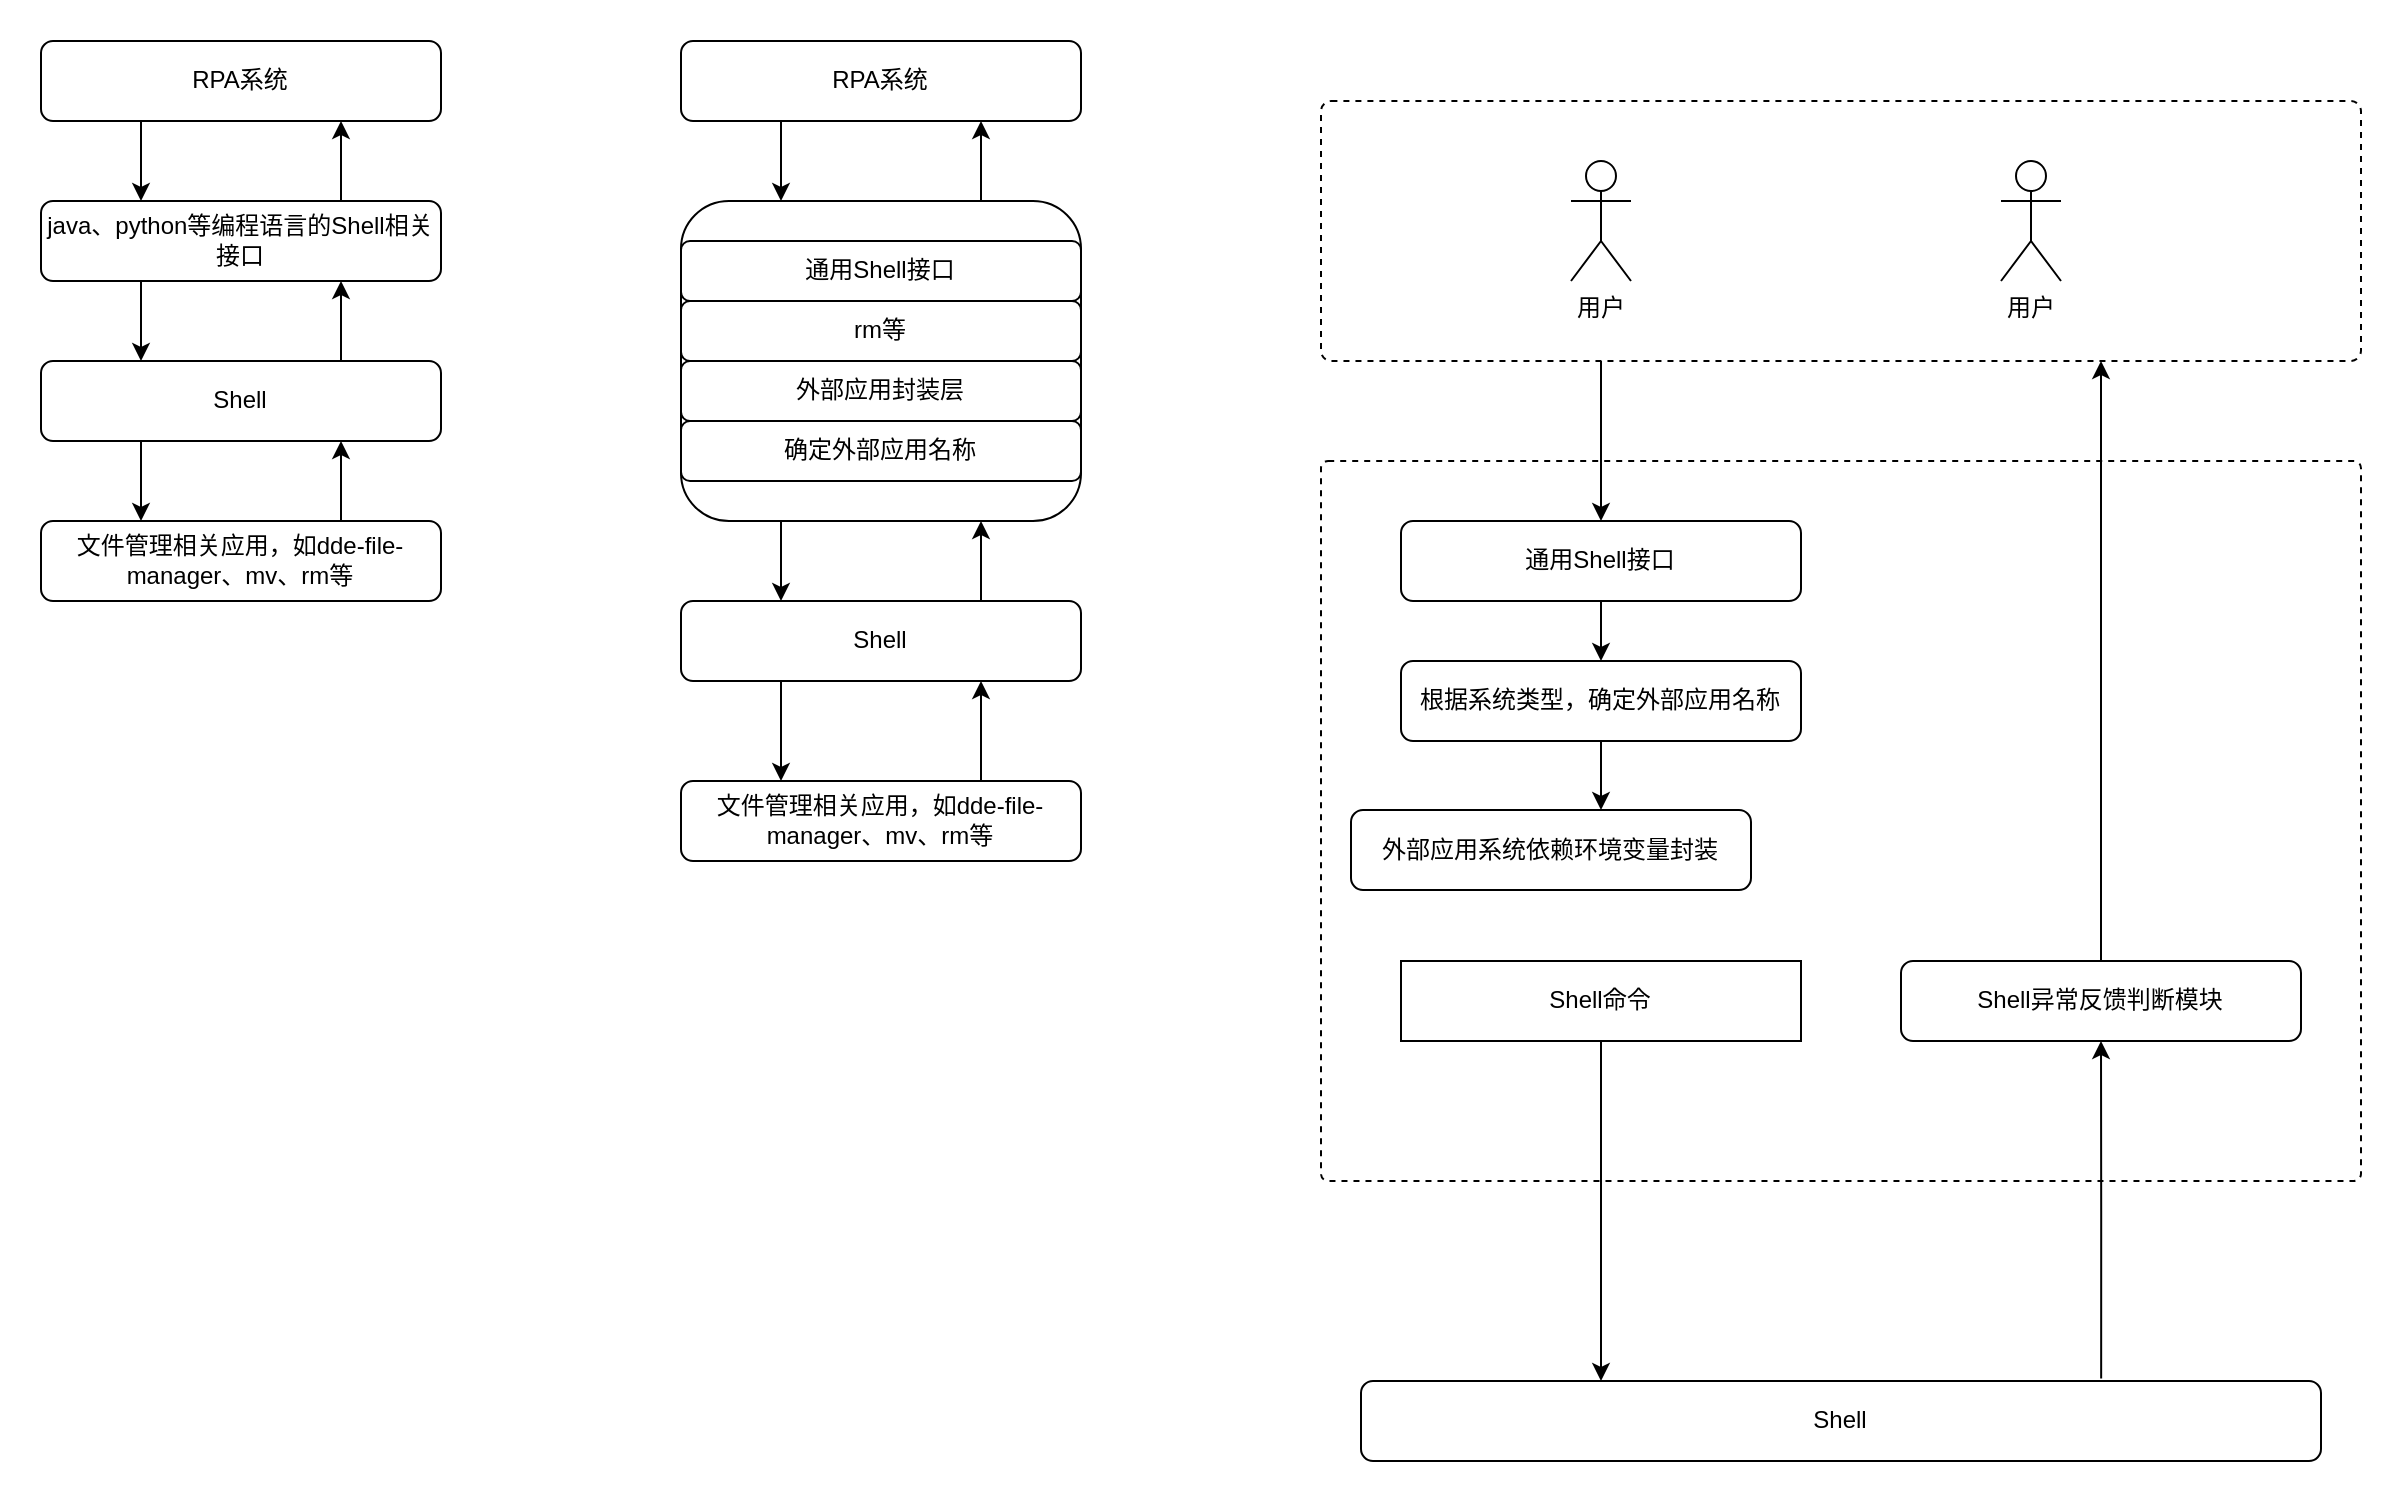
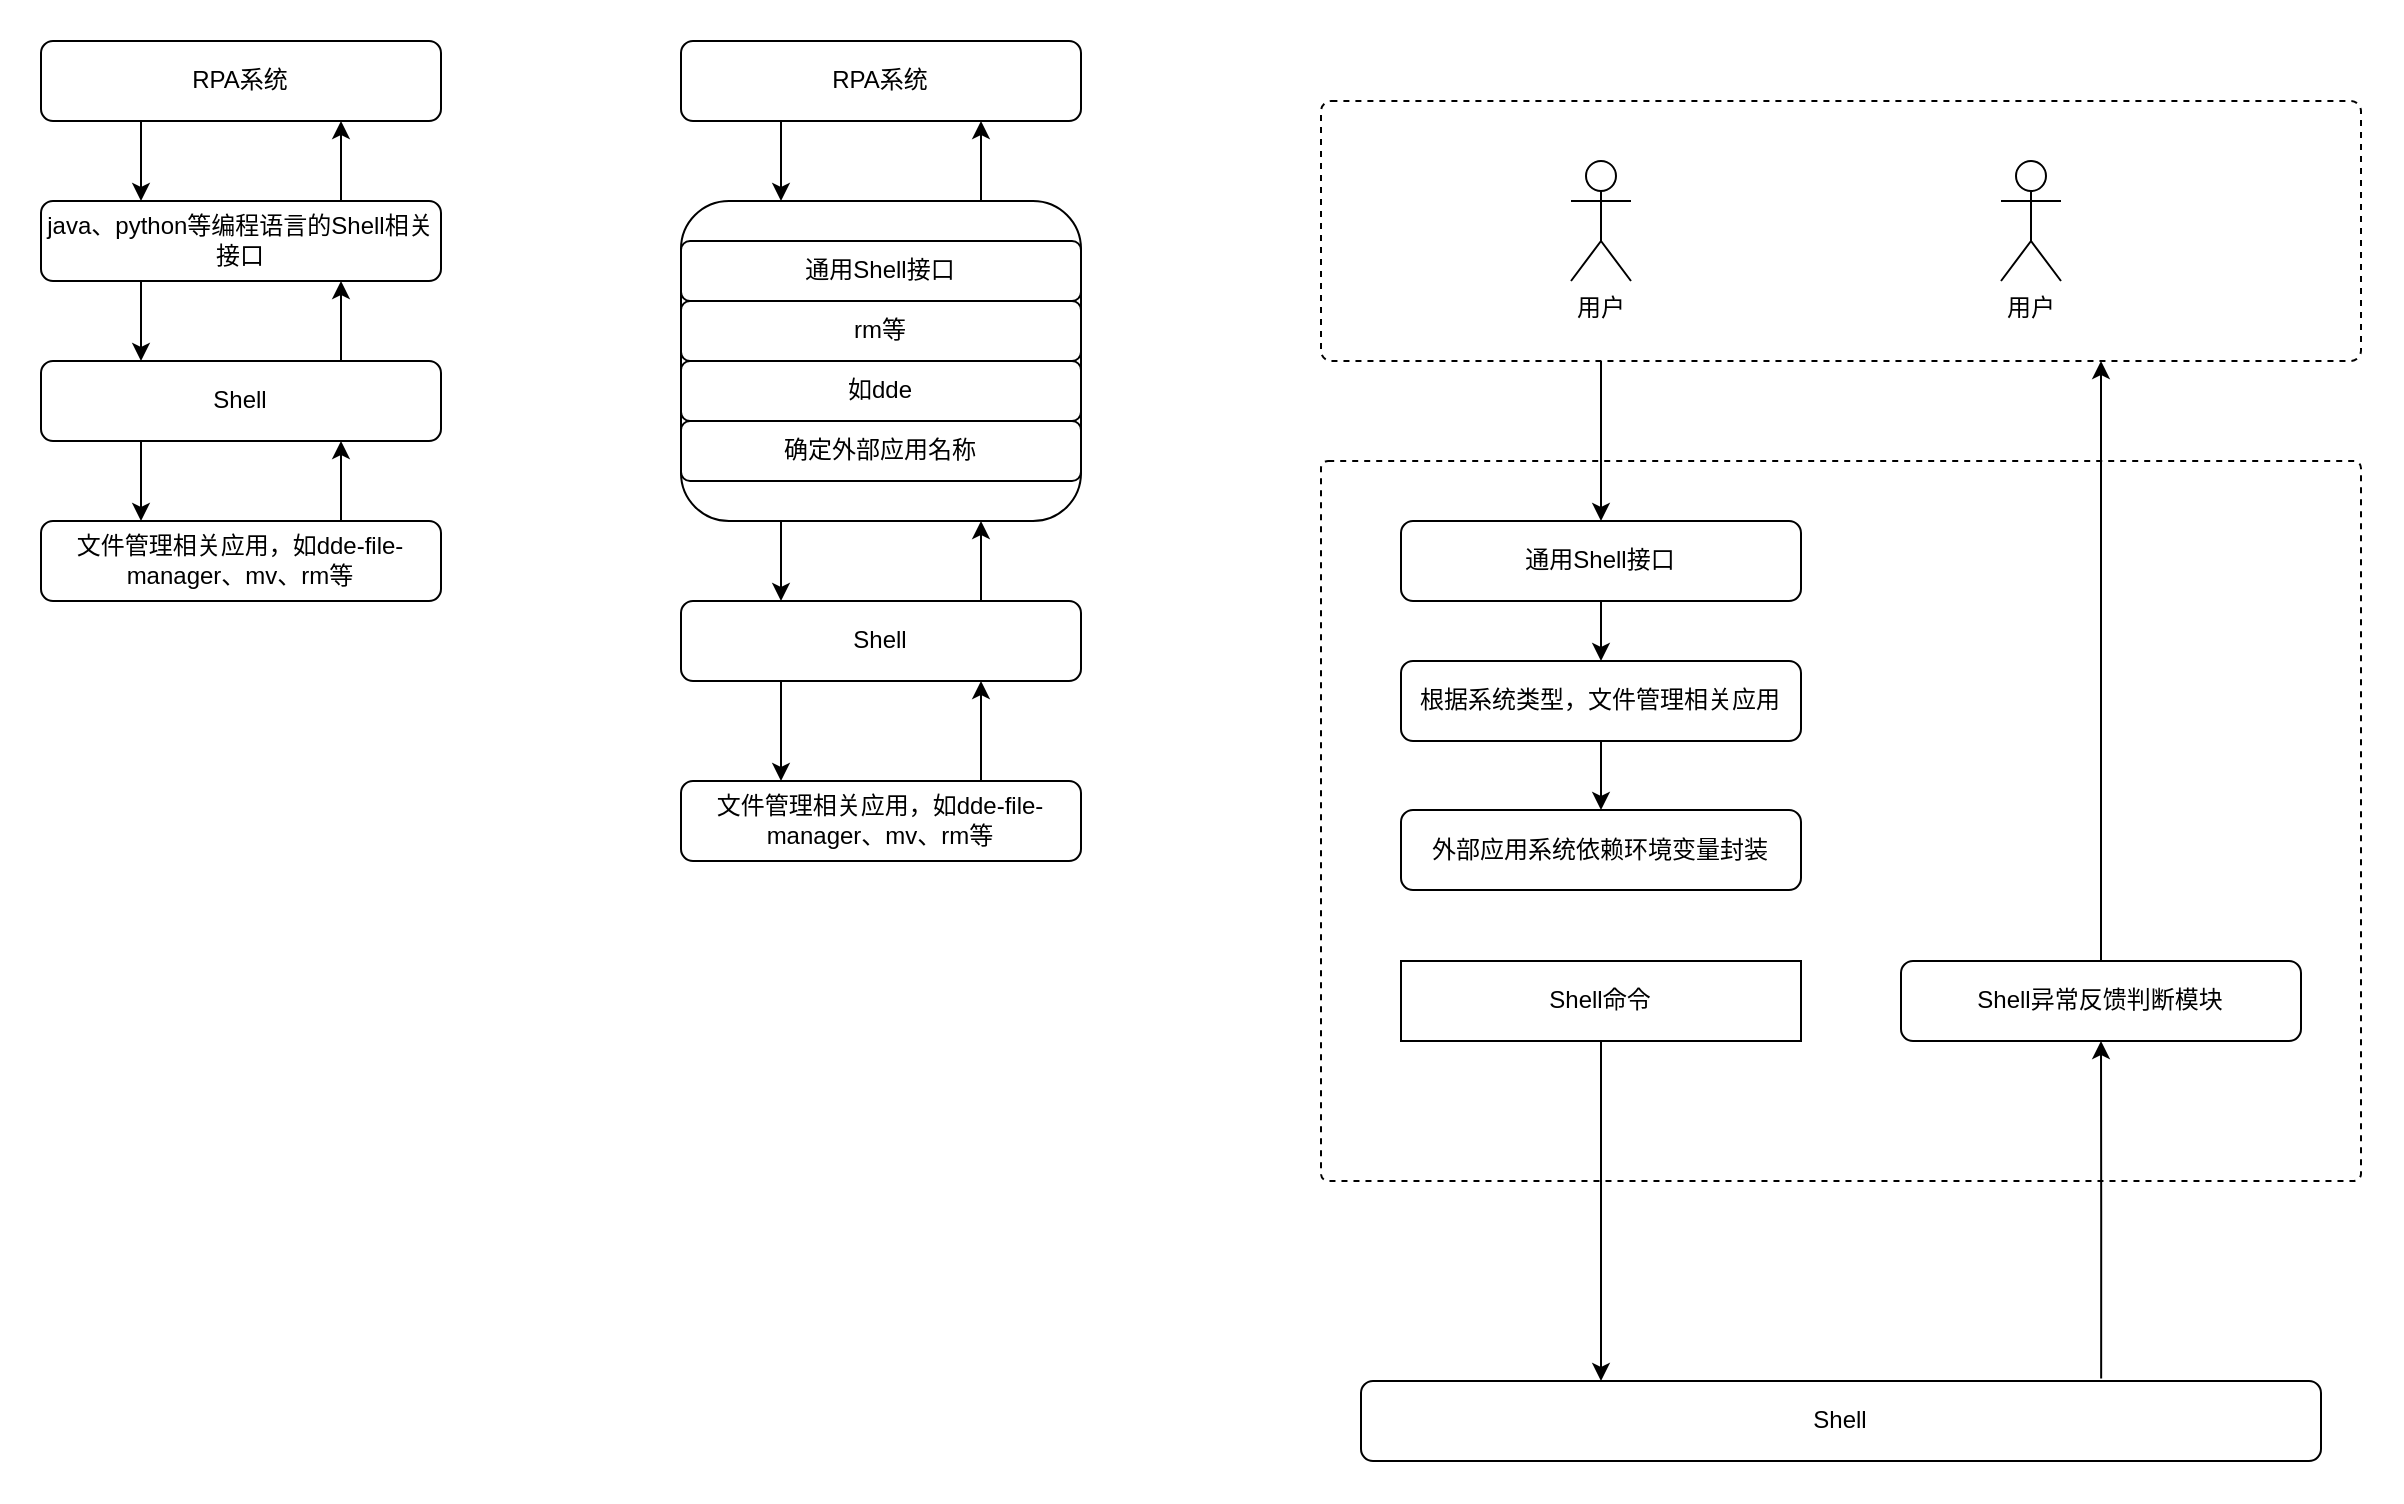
  <mxCell id="0" />
  <mxCell id="1" parent="0" />
  <mxCell id="2" value="" style="rounded=1;whiteSpace=wrap;html=1;dashed=1;arcSize=1;" vertex="1" parent="1"><mxGeometry x="660" y="230" width="520" height="360" as="geometry" /></mxCell>
  <mxCell id="3" style="edgeStyle=orthogonalEdgeStyle;rounded=0;orthogonalLoop=1;jettySize=auto;html=1;entryX=0.5;entryY=0;entryDx=0;entryDy=0;" edge="1" parent="1" source="4" target="30"><mxGeometry relative="1" as="geometry"><Array as="points"><mxPoint x="800" y="200" /><mxPoint x="800" y="200" /></Array></mxGeometry></mxCell>
  <mxCell id="4" value="" style="rounded=1;whiteSpace=wrap;html=1;dashed=1;arcSize=4;" vertex="1" parent="1"><mxGeometry x="660" y="50" width="520" height="130" as="geometry" /></mxCell>
  <mxCell id="5" style="edgeStyle=orthogonalEdgeStyle;rounded=0;orthogonalLoop=1;jettySize=auto;html=1;entryX=0.25;entryY=0;entryDx=0;entryDy=0;" edge="1" parent="1" source="6" target="9"><mxGeometry relative="1" as="geometry"><Array as="points"><mxPoint x="70" y="70" /><mxPoint x="70" y="70" /></Array></mxGeometry></mxCell>
  <mxCell id="6" value="RPA系统" style="rounded=1;whiteSpace=wrap;html=1;" vertex="1" parent="1"><mxGeometry x="20" y="20" width="200" height="40" as="geometry" /></mxCell>
  <mxCell id="7" style="edgeStyle=orthogonalEdgeStyle;rounded=0;orthogonalLoop=1;jettySize=auto;html=1;entryX=0.25;entryY=0;entryDx=0;entryDy=0;" edge="1" parent="1" source="9" target="12"><mxGeometry relative="1" as="geometry"><Array as="points"><mxPoint x="70" y="150" /><mxPoint x="70" y="150" /></Array></mxGeometry></mxCell>
  <mxCell id="8" style="edgeStyle=orthogonalEdgeStyle;rounded=0;orthogonalLoop=1;jettySize=auto;html=1;entryX=0.75;entryY=1;entryDx=0;entryDy=0;" edge="1" parent="1" source="9" target="6"><mxGeometry relative="1" as="geometry"><Array as="points"><mxPoint x="170" y="90" /><mxPoint x="170" y="90" /></Array></mxGeometry></mxCell>
  <mxCell id="9" value="java、python等编程语言的Shell相关接口" style="rounded=1;whiteSpace=wrap;html=1;" vertex="1" parent="1"><mxGeometry x="20" y="100" width="200" height="40" as="geometry" /></mxCell>
  <mxCell id="10" style="edgeStyle=orthogonalEdgeStyle;rounded=0;orthogonalLoop=1;jettySize=auto;html=1;entryX=0.25;entryY=0;entryDx=0;entryDy=0;" edge="1" parent="1" source="12" target="14"><mxGeometry relative="1" as="geometry"><Array as="points"><mxPoint x="70" y="230" /><mxPoint x="70" y="230" /></Array></mxGeometry></mxCell>
  <mxCell id="11" value="" style="edgeStyle=orthogonalEdgeStyle;rounded=0;orthogonalLoop=1;jettySize=auto;html=1;entryX=0.75;entryY=1;entryDx=0;entryDy=0;" edge="1" parent="1" source="12" target="9"><mxGeometry relative="1" as="geometry"><Array as="points"><mxPoint x="170" y="170" /><mxPoint x="170" y="170" /></Array><mxPoint as="offset" /></mxGeometry></mxCell>
  <mxCell id="12" value="Shell" style="rounded=1;whiteSpace=wrap;html=1;" vertex="1" parent="1"><mxGeometry x="20" y="180" width="200" height="40" as="geometry" /></mxCell>
  <mxCell id="13" style="edgeStyle=orthogonalEdgeStyle;rounded=0;orthogonalLoop=1;jettySize=auto;html=1;entryX=0.75;entryY=1;entryDx=0;entryDy=0;" edge="1" parent="1" source="14" target="12"><mxGeometry relative="1" as="geometry"><Array as="points"><mxPoint x="170" y="250" /><mxPoint x="170" y="250" /></Array></mxGeometry></mxCell>
  <mxCell id="14" value="文件管理相关应用，如dde-file-manager、mv、rm等" style="rounded=1;whiteSpace=wrap;html=1;" vertex="1" parent="1"><mxGeometry x="20" y="260" width="200" height="40" as="geometry" /></mxCell>
  <mxCell id="15" style="edgeStyle=orthogonalEdgeStyle;rounded=0;orthogonalLoop=1;jettySize=auto;html=1;entryX=0.25;entryY=0;entryDx=0;entryDy=0;" edge="1" source="16" target="19" parent="1"><mxGeometry relative="1" as="geometry"><Array as="points"><mxPoint x="390" y="70" /><mxPoint x="390" y="70" /></Array></mxGeometry></mxCell>
  <mxCell id="16" value="RPA系统" style="rounded=1;whiteSpace=wrap;html=1;" vertex="1" parent="1"><mxGeometry x="340" y="20" width="200" height="40" as="geometry" /></mxCell>
  <mxCell id="17" style="edgeStyle=orthogonalEdgeStyle;rounded=0;orthogonalLoop=1;jettySize=auto;html=1;entryX=0.25;entryY=0;entryDx=0;entryDy=0;" edge="1" source="19" target="22" parent="1"><mxGeometry relative="1" as="geometry"><Array as="points"><mxPoint x="390" y="150" /><mxPoint x="390" y="150" /></Array></mxGeometry></mxCell>
  <mxCell id="18" style="edgeStyle=orthogonalEdgeStyle;rounded=0;orthogonalLoop=1;jettySize=auto;html=1;entryX=0.75;entryY=1;entryDx=0;entryDy=0;" edge="1" source="19" target="16" parent="1"><mxGeometry relative="1" as="geometry"><Array as="points"><mxPoint x="490" y="90" /><mxPoint x="490" y="90" /></Array></mxGeometry></mxCell>
  <mxCell id="19" value="" style="rounded=1;whiteSpace=wrap;html=1;" vertex="1" parent="1"><mxGeometry x="340" y="100" width="200" height="160" as="geometry" /></mxCell>
  <mxCell id="20" style="edgeStyle=orthogonalEdgeStyle;rounded=0;orthogonalLoop=1;jettySize=auto;html=1;entryX=0.25;entryY=0;entryDx=0;entryDy=0;" edge="1" source="22" target="24" parent="1"><mxGeometry relative="1" as="geometry"><Array as="points"><mxPoint x="390" y="370" /><mxPoint x="390" y="370" /></Array></mxGeometry></mxCell>
  <mxCell id="21" style="edgeStyle=orthogonalEdgeStyle;rounded=0;orthogonalLoop=1;jettySize=auto;html=1;entryX=0.75;entryY=1;entryDx=0;entryDy=0;" edge="1" parent="1" source="22" target="19"><mxGeometry relative="1" as="geometry"><Array as="points"><mxPoint x="490" y="290" /><mxPoint x="490" y="290" /></Array></mxGeometry></mxCell>
  <mxCell id="22" value="Shell" style="rounded=1;whiteSpace=wrap;html=1;" vertex="1" parent="1"><mxGeometry x="340" y="300" width="200" height="40" as="geometry" /></mxCell>
  <mxCell id="23" style="edgeStyle=orthogonalEdgeStyle;rounded=0;orthogonalLoop=1;jettySize=auto;html=1;entryX=0.75;entryY=1;entryDx=0;entryDy=0;" edge="1" source="24" target="22" parent="1"><mxGeometry relative="1" as="geometry"><Array as="points"><mxPoint x="490" y="390" /><mxPoint x="490" y="390" /></Array></mxGeometry></mxCell>
  <mxCell id="24" value="文件管理相关应用，如dde-file-manager、mv、rm等" style="rounded=1;whiteSpace=wrap;html=1;" vertex="1" parent="1"><mxGeometry x="340" y="390" width="200" height="40" as="geometry" /></mxCell>
  <mxCell id="25" value="通用Shell接口" style="rounded=1;whiteSpace=wrap;html=1;" vertex="1" parent="1"><mxGeometry x="340" y="120" width="200" height="30" as="geometry" /></mxCell>
  <mxCell id="26" value="rm等" style="rounded=1;whiteSpace=wrap;html=1;" vertex="1" parent="1"><mxGeometry x="340" y="150" width="200" height="30" as="geometry" /></mxCell>
  <mxCell id="27" value="确定外部应用名称" style="rounded=1;whiteSpace=wrap;html=1;" vertex="1" parent="1"><mxGeometry x="340" y="210" width="200" height="30" as="geometry" /></mxCell>
- <mxCell id="28" value="外部应用封装层" style="rounded=1;whiteSpace=wrap;html=1;" vertex="1" parent="1"><mxGeometry x="340" y="180" width="200" height="30" as="geometry" /></mxCell>
+ <mxCell id="28" value="如dde" style="rounded=1;whiteSpace=wrap;html=1;" vertex="1" parent="1"><mxGeometry x="340" y="180" width="200" height="30" as="geometry" /></mxCell>
  <mxCell id="29" style="edgeStyle=orthogonalEdgeStyle;rounded=0;orthogonalLoop=1;jettySize=auto;html=1;entryX=0.5;entryY=0;entryDx=0;entryDy=0;" edge="1" parent="1" source="30" target="37"><mxGeometry relative="1" as="geometry" /></mxCell>
  <mxCell id="30" value="通用Shell接口" style="rounded=1;whiteSpace=wrap;html=1;" vertex="1" parent="1"><mxGeometry x="700" y="260" width="200" height="40" as="geometry" /></mxCell>
  <mxCell id="31" value="用户&lt;br&gt;" style="shape=umlActor;verticalLabelPosition=bottom;verticalAlign=top;html=1;outlineConnect=0;" vertex="1" parent="1"><mxGeometry x="785" y="80" width="30" height="60" as="geometry" /></mxCell>
  <mxCell id="32" style="edgeStyle=orthogonalEdgeStyle;rounded=0;orthogonalLoop=1;jettySize=auto;html=1;entryX=0.5;entryY=1;entryDx=0;entryDy=0;exitX=0.771;exitY=-0.03;exitDx=0;exitDy=0;exitPerimeter=0;" edge="1" parent="1" source="33" target="35"><mxGeometry relative="1" as="geometry" /></mxCell>
  <mxCell id="33" value="Shell" style="rounded=1;whiteSpace=wrap;html=1;" vertex="1" parent="1"><mxGeometry x="680" y="690" width="480" height="40" as="geometry" /></mxCell>
  <mxCell id="34" style="edgeStyle=orthogonalEdgeStyle;rounded=0;orthogonalLoop=1;jettySize=auto;html=1;entryX=0.75;entryY=1;entryDx=0;entryDy=0;" edge="1" parent="1" source="35" target="4"><mxGeometry relative="1" as="geometry" /></mxCell>
  <mxCell id="35" value="Shell异常反馈判断模块" style="rounded=1;whiteSpace=wrap;html=1;" vertex="1" parent="1"><mxGeometry x="950" y="480" width="200" height="40" as="geometry" /></mxCell>
  <mxCell id="36" style="edgeStyle=orthogonalEdgeStyle;rounded=0;orthogonalLoop=1;jettySize=auto;html=1;" edge="1" parent="1" source="37" target="38"><mxGeometry relative="1" as="geometry"><Array as="points"><mxPoint x="800" y="410" /><mxPoint x="800" y="410" /></Array></mxGeometry></mxCell>
- <mxCell id="37" value="根据系统类型，确定外部应用名称" style="rounded=1;whiteSpace=wrap;html=1;" vertex="1" parent="1"><mxGeometry x="700" y="330" width="200" height="40" as="geometry" /></mxCell>
- <mxCell id="38" value="外部应用系统依赖环境变量封装" style="rounded=1;whiteSpace=wrap;html=1;" vertex="1" parent="1"><mxGeometry x="675" y="404.5" width="200" height="40" as="geometry" /></mxCell>
+ <mxCell id="37" value="根据系统类型，文件管理相关应用" style="rounded=1;whiteSpace=wrap;html=1;" vertex="1" parent="1"><mxGeometry x="700" y="330" width="200" height="40" as="geometry" /></mxCell>
+ <mxCell id="38" value="外部应用系统依赖环境变量封装" style="rounded=1;whiteSpace=wrap;html=1;" vertex="1" parent="1"><mxGeometry x="700" y="404.5" width="200" height="40" as="geometry" /></mxCell>
  <mxCell id="39" style="edgeStyle=orthogonalEdgeStyle;rounded=0;orthogonalLoop=1;jettySize=auto;html=1;entryX=0.25;entryY=0;entryDx=0;entryDy=0;" edge="1" parent="1" source="40" target="33"><mxGeometry relative="1" as="geometry" /></mxCell>
  <mxCell id="40" value="Shell命令" style="whiteSpace=wrap;html=1;rounded=0;" vertex="1" parent="1"><mxGeometry x="700" y="480" width="200" height="40" as="geometry" /></mxCell>
  <mxCell id="41" value="用户&lt;br&gt;" style="shape=umlActor;verticalLabelPosition=bottom;verticalAlign=top;html=1;outlineConnect=0;" vertex="1" parent="1"><mxGeometry x="1000" y="80" width="30" height="60" as="geometry" /></mxCell>
